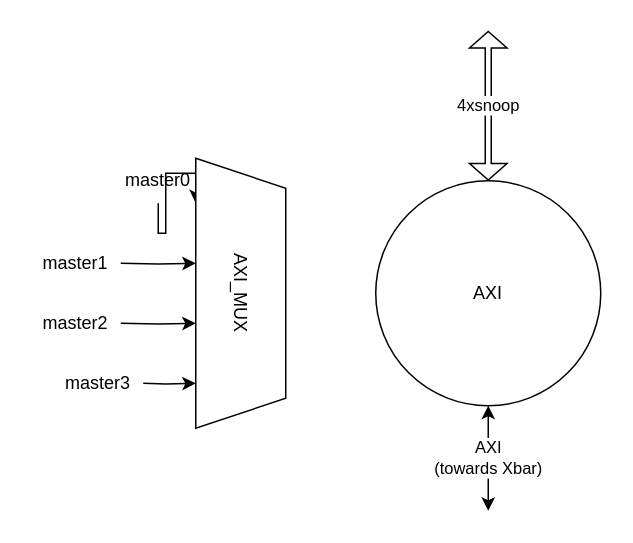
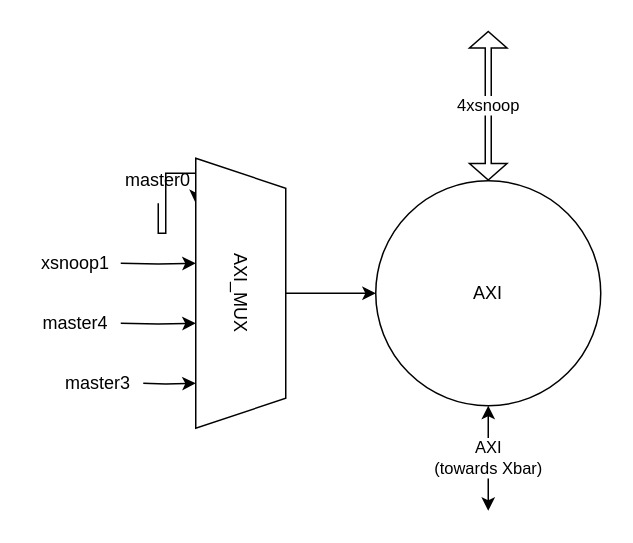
  <mxCell id="0" />
  <mxCell id="1" parent="0" />
  <mxCell id="2" style="edgeStyle=orthogonalEdgeStyle;rounded=0;orthogonalLoop=1;jettySize=auto;html=1;exitX=0;exitY=0.5;exitDx=0;exitDy=0;startArrow=classic;startFill=1;endArrow=none;endFill=0;" parent="1" target="6" edge="1"><mxGeometry relative="1" as="geometry"><mxPoint x="90" y="135" as="targetPoint" /><mxPoint x="130" y="135" as="sourcePoint" /></mxGeometry></mxCell>
+ <mxCell id="3" style="edgeStyle=orthogonalEdgeStyle;rounded=0;orthogonalLoop=1;jettySize=auto;html=1;exitX=0.5;exitY=0;exitDx=0;exitDy=0;entryX=0;entryY=0.5;entryDx=0;entryDy=0;startArrow=none;startFill=0;endArrow=classic;endFill=1;" parent="1" source="13" target="5" edge="1"><mxGeometry relative="1" as="geometry"><mxPoint x="250" y="135" as="sourcePoint" /></mxGeometry></mxCell>
  <mxCell id="4" value="&lt;div&gt;AXI&lt;/div&gt;&lt;div&gt;(towards Xbar)&lt;br&gt;&lt;/div&gt;" style="edgeStyle=orthogonalEdgeStyle;rounded=0;orthogonalLoop=1;jettySize=auto;html=1;exitX=0.5;exitY=1;exitDx=0;exitDy=0;startArrow=classic;startFill=1;" edge="1" parent="1" source="5"><mxGeometry relative="1" as="geometry"><mxPoint x="325" y="340" as="targetPoint" /></mxGeometry></mxCell>
  <mxCell id="5" value="&lt;div&gt;AXI&lt;/div&gt;" style="ellipse;whiteSpace=wrap;html=1;" parent="1" vertex="1"><mxGeometry x="250" y="120" width="150" height="150" as="geometry" /></mxCell>
  <mxCell id="6" value="master0" style="text;html=1;strokeColor=none;fillColor=none;align=center;verticalAlign=middle;whiteSpace=wrap;rounded=0;" parent="1" vertex="1"><mxGeometry x="75" y="105" width="60" height="30" as="geometry" /></mxCell>
  <mxCell id="7" style="edgeStyle=orthogonalEdgeStyle;rounded=0;orthogonalLoop=1;jettySize=auto;html=1;exitX=0;exitY=0.5;exitDx=0;exitDy=0;startArrow=classic;startFill=1;endArrow=none;endFill=0;" parent="1" target="8" edge="1"><mxGeometry relative="1" as="geometry"><mxPoint x="90" y="175" as="targetPoint" /><mxPoint x="130" y="175" as="sourcePoint" /></mxGeometry></mxCell>
- <mxCell id="8" value="master1" style="text;html=1;strokeColor=none;fillColor=none;align=center;verticalAlign=middle;whiteSpace=wrap;rounded=0;" parent="1" vertex="1"><mxGeometry x="20" y="160" width="60" height="30" as="geometry" /></mxCell>
+ <mxCell id="8" value="xsnoop1" style="text;html=1;strokeColor=none;fillColor=none;align=center;verticalAlign=middle;whiteSpace=wrap;rounded=0;" parent="1" vertex="1"><mxGeometry x="20" y="160" width="60" height="30" as="geometry" /></mxCell>
  <mxCell id="9" style="edgeStyle=orthogonalEdgeStyle;rounded=0;orthogonalLoop=1;jettySize=auto;html=1;exitX=0;exitY=0.5;exitDx=0;exitDy=0;startArrow=classic;startFill=1;endArrow=none;endFill=0;" parent="1" target="10" edge="1"><mxGeometry relative="1" as="geometry"><mxPoint x="90" y="215" as="targetPoint" /><mxPoint x="130" y="215" as="sourcePoint" /></mxGeometry></mxCell>
- <mxCell id="10" value="master2" style="text;html=1;strokeColor=none;fillColor=none;align=center;verticalAlign=middle;whiteSpace=wrap;rounded=0;" parent="1" vertex="1"><mxGeometry x="20" y="200" width="60" height="30" as="geometry" /></mxCell>
+ <mxCell id="10" value="master4" style="text;html=1;strokeColor=none;fillColor=none;align=center;verticalAlign=middle;whiteSpace=wrap;rounded=0;" parent="1" vertex="1"><mxGeometry x="20" y="200" width="60" height="30" as="geometry" /></mxCell>
  <mxCell id="11" style="edgeStyle=orthogonalEdgeStyle;rounded=0;orthogonalLoop=1;jettySize=auto;html=1;exitX=0;exitY=0.5;exitDx=0;exitDy=0;startArrow=classic;startFill=1;endArrow=none;endFill=0;" parent="1" target="12" edge="1"><mxGeometry relative="1" as="geometry"><mxPoint x="90" y="255" as="targetPoint" /><mxPoint x="130" y="255" as="sourcePoint" /></mxGeometry></mxCell>
  <mxCell id="12" value="master3" style="text;html=1;strokeColor=none;fillColor=none;align=center;verticalAlign=middle;whiteSpace=wrap;rounded=0;" parent="1" vertex="1"><mxGeometry x="35" y="240" width="60" height="30" as="geometry" /></mxCell>
  <mxCell id="13" value="&lt;div&gt;AXI_MUX&lt;/div&gt;" style="shape=trapezoid;perimeter=trapezoidPerimeter;whiteSpace=wrap;html=1;fixedSize=1;rotation=90;" parent="1" vertex="1"><mxGeometry x="70" y="165" width="180" height="60" as="geometry" /></mxCell>
  <mxCell id="14" value="4xsnoop" style="shape=flexArrow;endArrow=classic;startArrow=classic;html=1;rounded=0;exitX=0.5;exitY=0;exitDx=0;exitDy=0;width=4;endSize=3.33;startSize=3.33;" edge="1" parent="1" source="5"><mxGeometry width="100" height="100" relative="1" as="geometry"><mxPoint x="330" y="110" as="sourcePoint" /><mxPoint x="325" y="20" as="targetPoint" /></mxGeometry></mxCell>
